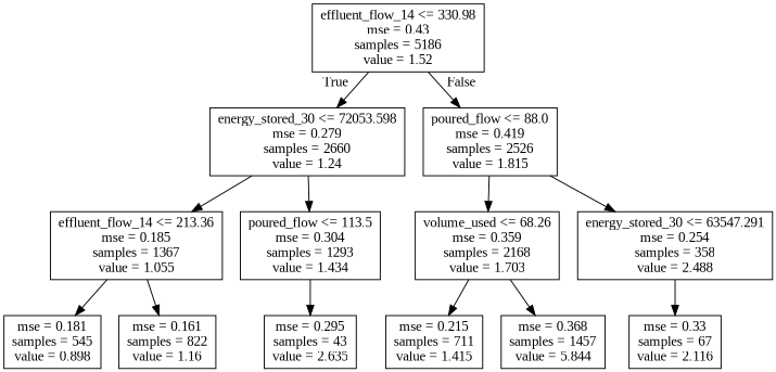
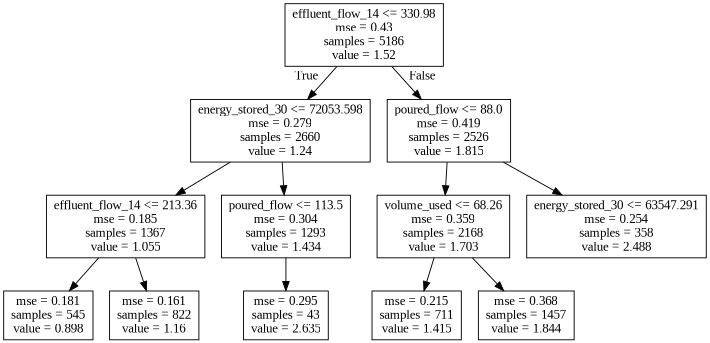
  digraph {
    fontname="Liberation Serif"
    node [fontname="Liberation Serif" shape=box]
    edge [fontname="Liberation Serif"]
    n1 [label="effluent_flow_14 <= 330.98\nmse = 0.43\nsamples = 5186\nvalue = 1.52"]
    n2 [label="energy_stored_30 <= 72053.598\nmse = 0.279\nsamples = 2660\nvalue = 1.24"]
    n3 [label="poured_flow <= 88.0\nmse = 0.419\nsamples = 2526\nvalue = 1.815"]
    n4 [label="effluent_flow_14 <= 213.36\nmse = 0.185\nsamples = 1367\nvalue = 1.055"]
    n5 [label="poured_flow <= 113.5\nmse = 0.304\nsamples = 1293\nvalue = 1.434"]
    n6 [label="volume_used <= 68.26\nmse = 0.359\nsamples = 2168\nvalue = 1.703"]
    n7 [label="energy_stored_30 <= 63547.291\nmse = 0.254\nsamples = 358\nvalue = 2.488"]
    n8 [label="mse = 0.181\nsamples = 545\nvalue = 0.898"]
    n9 [label="mse = 0.161\nsamples = 822\nvalue = 1.16"]
    n10 [label="mse = 0.295\nsamples = 43\nvalue = 2.635"]
    n11 [label="mse = 0.215\nsamples = 711\nvalue = 1.415"]
-   n12 [label="mse = 0.368\nsamples = 1457\nvalue = 5.844"]
-   n13 [label="mse = 0.33\nsamples = 67\nvalue = 2.116"]
+   n12 [label="mse = 0.368\nsamples = 1457\nvalue = 1.844"]
    n1 -> n2 [headlabel=True labelangle=45 labeldistance=2.5]
    n1 -> n3 [headlabel=False labelangle=-45 labeldistance=2.5]
    n2 -> n4
    n2 -> n5
    n3 -> n6
    n3 -> n7
    n4 -> n8
    n4 -> n9
    n5 -> n10
    n6 -> n11
    n6 -> n12
-   n7 -> n13
  }
